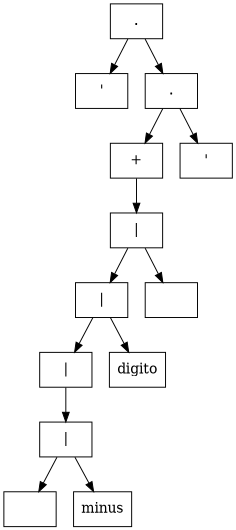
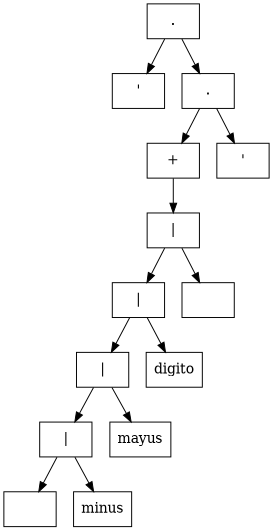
  digraph {
    concentrate=true
    rankdir=UD
    node [shape=box]
    n1 [label="."]
    n2 [label="\'"]
    n3 [label="."]
    n4 [label="+"]
    n5 [label="\'"]
    n6 [label="|"]
    n7 [label="|"]
    n8 [label=" "]
    n9 [label="|"]
    n10 [label=digito]
    n11 [label="|"]
+   n12 [label=mayus]
    n13 [label="\n"]
    n14 [label=minus]
    n1 -> n2
    n1 -> n3
    n3 -> n4
    n3 -> n5
    n4 -> n6
    n6 -> n7
    n6 -> n8
    n7 -> n9
    n7 -> n10
    n9 -> n11
+   n9 -> n12
    n11 -> n13
    n11 -> n14
  }
